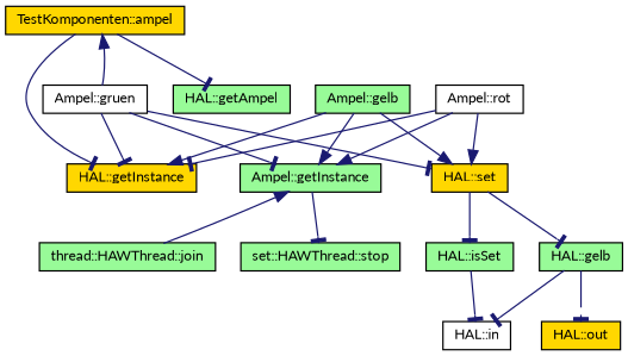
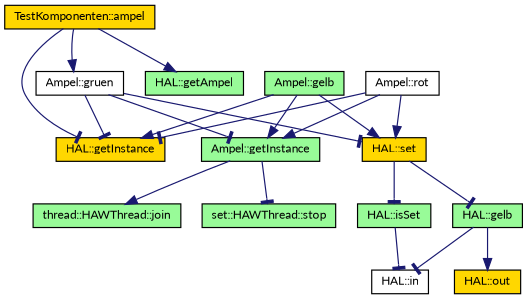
  digraph {
    fontname=Lato
    rankdir=TB
    node [color=black fillcolor=palegreen fontname=Lato fontsize=10 shape=record style=filled]
    edge [arrowhead=tee color=midnightblue fontname=Lato fontsize=10 labelfontname=Helvetica labelfontsize=10 style=solid]
    n1 [fillcolor=gold fontcolor=black height=0.2 label="TestKomponenten::ampel" width=0.4]
    n2 [fillcolor=gold height=0.2 label="HAL::getInstance" width=0.4]
    n3 [height=0.2 label="HAL::getAmpel" width=0.4]
    n4 [fillcolor=white height=0.2 label="Ampel::gruen" width=0.4]
    n5 [height=0.2 label="Ampel::gelb" width=0.4]
    n6 [height=0.2 label="Ampel::getInstance" width=0.4]
    n7 [fillcolor=gold height=0.2 label="HAL::set" width=0.4]
    n8 [fillcolor=white height=0.2 label="Ampel::rot" width=0.4]
    n9 [height=0.2 label="thread::HAWThread::join" width=0.4]
    n10 [height=0.2 label="set::HAWThread::stop" width=0.4]
    n11 [height=0.2 label="HAL::isSet" width=0.4]
    n12 [height=0.2 label="HAL::gelb" width=0.4]
    n13 [fillcolor=white height=0.2 label="HAL::in" width=0.4]
    n14 [fillcolor=gold height=0.2 label="HAL::out" width=0.4]
    n1 -> n2
-   n1 -> n3
-   n4 -> n1 [arrowhead=normal]
+   n1 -> n3 [arrowhead=normal]
+   n1 -> n4 [arrowhead=normal]
    n4 -> n2
    n4 -> n6
    n4 -> n7
    n5 -> n2 [arrowhead=normal]
    n5 -> n6 [arrowhead=normal]
    n5 -> n7 [arrowhead=normal]
-   n9 -> n6 [arrowhead=normal]
+   n6 -> n9 [arrowhead=normal]
    n6 -> n10
    n7 -> n11
    n7 -> n12
    n8 -> n2
    n8 -> n6 [arrowhead=normal]
    n8 -> n7 [arrowhead=normal]
    n11 -> n13
    n12 -> n13
-   n12 -> n14
+   n12 -> n14 [arrowhead=normal]
  }
